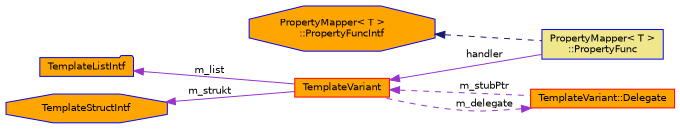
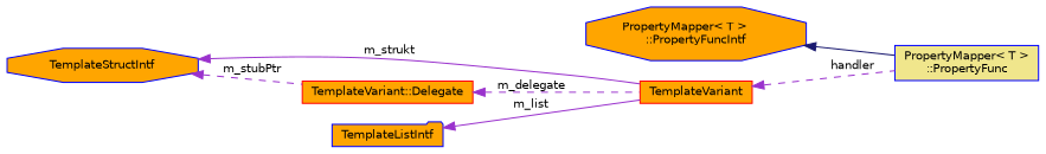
  digraph {
    rankdir=LR
    node [color=blue fillcolor=orange fontname=Helvetica fontsize=10 shape=box style=filled]
    edge [color=darkorchid3 dir=back fontname=Helvetica fontsize=10 labelfontname=Helvetica labelfontsize=10 style=solid]
    n1 [fillcolor=khaki fontcolor=black height=0.2 label="PropertyMapper\< T \>\l::PropertyFunc" width=0.4]
    n2 [height=0.2 label="PropertyMapper\< T \>\l::PropertyFuncIntf" shape=octagon width=0.4]
    n3 [color=red height=0.2 label=TemplateVariant width=0.4]
    n4 [color=red height=0.2 label="TemplateVariant::Delegate" width=0.4]
    n5 [height=0.2 label=TemplateListIntf shape=folder width=0.4]
    n6 [height=0.2 label=TemplateStructIntf shape=octagon width=0.4]
-   n2 -> n1 [color=midnightblue style=dashed]
-   n3 -> n1 [label=" handler"]
-   n3 -> n4 [label=" m_stubPtr" style=dashed]
+   n2 -> n1 [color=midnightblue]
+   n3 -> n1 [label=" handler" style=dashed]
+   n6 -> n4 [label=" m_stubPtr" style=dashed]
    n4 -> n3 [label=" m_delegate" style=dashed]
    n5 -> n3 [label=" m_list"]
    n6 -> n3 [label=" m_strukt"]
  }
